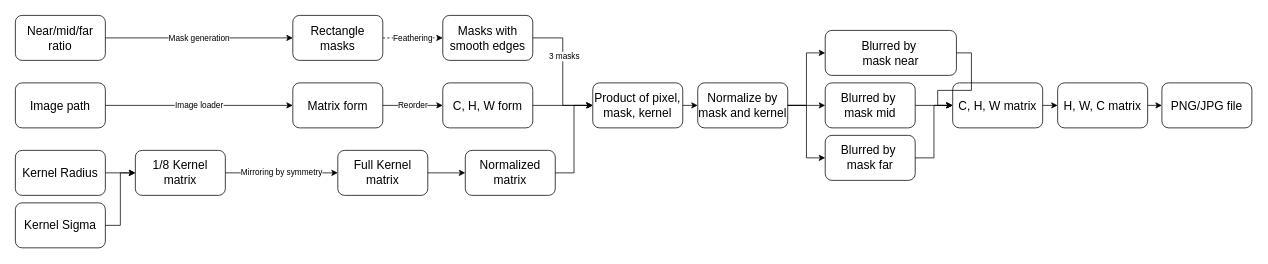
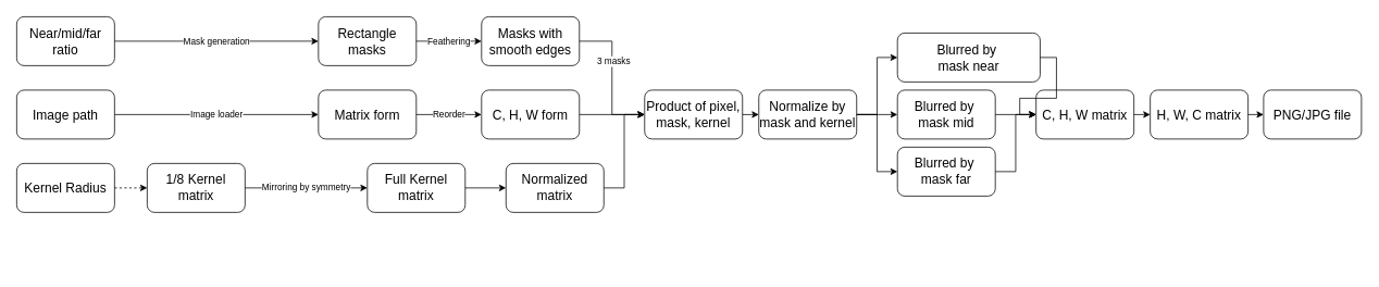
  <mxCell id="0" />
  <mxCell id="1" parent="0" />
  <mxCell id="2" value="Image loader" style="edgeStyle=orthogonalEdgeStyle;rounded=0;orthogonalLoop=1;jettySize=auto;html=1;exitX=1;exitY=0.5;exitDx=0;exitDy=0;entryX=0;entryY=0.5;entryDx=0;entryDy=0;" edge="1" parent="1" source="3" target="5"><mxGeometry relative="1" as="geometry" /></mxCell>
  <mxCell id="3" value="Image path" style="rounded=1;whiteSpace=wrap;html=1;fillColor=none;fontSize=16;" vertex="1" parent="1"><mxGeometry x="20" y="110" width="120" height="60" as="geometry" /></mxCell>
  <mxCell id="4" value="Reorder" style="edgeStyle=orthogonalEdgeStyle;rounded=0;orthogonalLoop=1;jettySize=auto;html=1;exitX=1;exitY=0.5;exitDx=0;exitDy=0;entryX=0;entryY=0.5;entryDx=0;entryDy=0;" edge="1" parent="1" source="5" target="7"><mxGeometry relative="1" as="geometry" /></mxCell>
  <mxCell id="5" value="Matrix form" style="rounded=1;whiteSpace=wrap;html=1;fillColor=none;fontSize=16;" vertex="1" parent="1"><mxGeometry x="390" y="110" width="120" height="60" as="geometry" /></mxCell>
  <mxCell id="6" style="edgeStyle=orthogonalEdgeStyle;rounded=0;orthogonalLoop=1;jettySize=auto;html=1;exitX=1;exitY=0.5;exitDx=0;exitDy=0;entryX=0;entryY=0.5;entryDx=0;entryDy=0;" edge="1" parent="1" source="7" target="19"><mxGeometry relative="1" as="geometry" /></mxCell>
  <mxCell id="7" value="C, H, W form" style="rounded=1;whiteSpace=wrap;html=1;fillColor=none;fontSize=16;" vertex="1" parent="1"><mxGeometry x="590" y="110" width="120" height="60" as="geometry" /></mxCell>
  <mxCell id="8" value="&lt;div&gt;Mirroring by symmetry&lt;/div&gt;" style="edgeStyle=orthogonalEdgeStyle;rounded=0;orthogonalLoop=1;jettySize=auto;html=1;exitX=1;exitY=0.5;exitDx=0;exitDy=0;entryX=0;entryY=0.5;entryDx=0;entryDy=0;" edge="1" parent="1" source="9" target="15"><mxGeometry relative="1" as="geometry" /></mxCell>
  <mxCell id="9" value="1/8 Kernel matrix" style="rounded=1;whiteSpace=wrap;html=1;fillColor=none;fontSize=16;" vertex="1" parent="1"><mxGeometry x="180" y="200" width="120" height="60" as="geometry" /></mxCell>
- <mxCell id="10" style="edgeStyle=orthogonalEdgeStyle;rounded=0;orthogonalLoop=1;jettySize=auto;html=1;exitX=1;exitY=0.5;exitDx=0;exitDy=0;entryX=0;entryY=0.5;entryDx=0;entryDy=0;" edge="1" parent="1" source="11" target="9"><mxGeometry relative="1" as="geometry" /></mxCell>
+ <mxCell id="10" style="edgeStyle=orthogonalEdgeStyle;rounded=0;orthogonalLoop=1;jettySize=auto;html=1;exitX=1;exitY=0.5;exitDx=0;exitDy=0;entryX=0;entryY=0.5;entryDx=0;entryDy=0;dashed=1;" edge="1" parent="1" source="11" target="9"><mxGeometry relative="1" as="geometry" /></mxCell>
  <mxCell id="11" value="Kernel Radius" style="rounded=1;whiteSpace=wrap;html=1;fillColor=none;fontSize=16;" vertex="1" parent="1"><mxGeometry x="20" y="200" width="120" height="60" as="geometry" /></mxCell>
- <mxCell id="12" style="edgeStyle=orthogonalEdgeStyle;rounded=0;orthogonalLoop=1;jettySize=auto;html=1;exitX=1;exitY=0.5;exitDx=0;exitDy=0;entryX=0;entryY=0.5;entryDx=0;entryDy=0;" edge="1" parent="1" source="13" target="9"><mxGeometry relative="1" as="geometry"><mxPoint x="170" y="230" as="targetPoint" /></mxGeometry></mxCell>
- <mxCell id="13" value="Kernel Sigma" style="rounded=1;whiteSpace=wrap;html=1;fillColor=none;fontSize=16;" vertex="1" parent="1"><mxGeometry x="20" y="270" width="120" height="60" as="geometry" /></mxCell>
  <mxCell id="14" style="edgeStyle=orthogonalEdgeStyle;rounded=0;orthogonalLoop=1;jettySize=auto;html=1;exitX=1;exitY=0.5;exitDx=0;exitDy=0;entryX=0;entryY=0.5;entryDx=0;entryDy=0;" edge="1" parent="1" source="15" target="17"><mxGeometry relative="1" as="geometry" /></mxCell>
  <mxCell id="15" value="Full Kernel matrix" style="rounded=1;whiteSpace=wrap;html=1;fillColor=none;fontSize=16;" vertex="1" parent="1"><mxGeometry x="450" y="200" width="120" height="60" as="geometry" /></mxCell>
  <mxCell id="16" style="edgeStyle=orthogonalEdgeStyle;rounded=0;orthogonalLoop=1;jettySize=auto;html=1;exitX=1;exitY=0.5;exitDx=0;exitDy=0;entryX=0;entryY=0.5;entryDx=0;entryDy=0;" edge="1" parent="1" source="17" target="19"><mxGeometry relative="1" as="geometry" /></mxCell>
  <mxCell id="17" value="Normalized matrix" style="rounded=1;whiteSpace=wrap;html=1;fillColor=none;fontSize=16;" vertex="1" parent="1"><mxGeometry x="620" y="200" width="120" height="60" as="geometry" /></mxCell>
  <mxCell id="18" style="edgeStyle=orthogonalEdgeStyle;rounded=0;orthogonalLoop=1;jettySize=auto;html=1;exitX=1;exitY=0.5;exitDx=0;exitDy=0;entryX=0;entryY=0.5;entryDx=0;entryDy=0;" edge="1" parent="1" source="19" target="23"><mxGeometry relative="1" as="geometry" /></mxCell>
  <mxCell id="19" value="Product of pixel, mask, kernel" style="rounded=1;whiteSpace=wrap;html=1;fillColor=none;fontSize=16;" vertex="1" parent="1"><mxGeometry x="790" y="110" width="120" height="60" as="geometry" /></mxCell>
  <mxCell id="20" style="edgeStyle=orthogonalEdgeStyle;rounded=0;orthogonalLoop=1;jettySize=auto;html=1;exitX=1;exitY=0.5;exitDx=0;exitDy=0;entryX=0;entryY=0.5;entryDx=0;entryDy=0;" edge="1" parent="1" source="23" target="34"><mxGeometry relative="1" as="geometry" /></mxCell>
  <mxCell id="21" style="edgeStyle=orthogonalEdgeStyle;rounded=0;orthogonalLoop=1;jettySize=auto;html=1;exitX=1;exitY=0.5;exitDx=0;exitDy=0;entryX=0;entryY=0.5;entryDx=0;entryDy=0;" edge="1" parent="1" source="23" target="36"><mxGeometry relative="1" as="geometry" /></mxCell>
  <mxCell id="22" style="edgeStyle=orthogonalEdgeStyle;rounded=0;orthogonalLoop=1;jettySize=auto;html=1;exitX=1;exitY=0.5;exitDx=0;exitDy=0;entryX=0;entryY=0.5;entryDx=0;entryDy=0;" edge="1" parent="1" source="23" target="38"><mxGeometry relative="1" as="geometry" /></mxCell>
  <mxCell id="23" value="Normalize by mask and kernel" style="rounded=1;whiteSpace=wrap;html=1;fillColor=none;fontSize=16;" vertex="1" parent="1"><mxGeometry x="930" y="110" width="120" height="60" as="geometry" /></mxCell>
  <mxCell id="24" style="edgeStyle=orthogonalEdgeStyle;rounded=0;orthogonalLoop=1;jettySize=auto;html=1;exitX=1;exitY=0.5;exitDx=0;exitDy=0;entryX=0;entryY=0.5;entryDx=0;entryDy=0;" edge="1" parent="1" source="25" target="40"><mxGeometry relative="1" as="geometry" /></mxCell>
  <mxCell id="25" value="C, H, W matrix" style="rounded=1;whiteSpace=wrap;html=1;fillColor=none;fontSize=16;" vertex="1" parent="1"><mxGeometry x="1270" y="110" width="120" height="60" as="geometry" /></mxCell>
  <mxCell id="26" value="Mask generation" style="edgeStyle=orthogonalEdgeStyle;rounded=0;orthogonalLoop=1;jettySize=auto;html=1;exitX=1;exitY=0.5;exitDx=0;exitDy=0;entryX=0;entryY=0.5;entryDx=0;entryDy=0;" edge="1" parent="1" source="27" target="29"><mxGeometry relative="1" as="geometry" /></mxCell>
  <mxCell id="27" value="Near/mid/far ratio" style="rounded=1;whiteSpace=wrap;html=1;fillColor=none;fontSize=16;" vertex="1" parent="1"><mxGeometry x="20" y="20" width="120" height="60" as="geometry" /></mxCell>
- <mxCell id="28" value="Feathering" style="edgeStyle=orthogonalEdgeStyle;rounded=0;orthogonalLoop=1;jettySize=auto;html=1;exitX=1;exitY=0.5;exitDx=0;exitDy=0;entryX=0;entryY=0.5;entryDx=0;entryDy=0;dashed=1;" edge="1" parent="1" source="29" target="32"><mxGeometry relative="1" as="geometry" /></mxCell>
+ <mxCell id="28" value="Feathering" style="edgeStyle=orthogonalEdgeStyle;rounded=0;orthogonalLoop=1;jettySize=auto;html=1;exitX=1;exitY=0.5;exitDx=0;exitDy=0;entryX=0;entryY=0.5;entryDx=0;entryDy=0;" edge="1" parent="1" source="29" target="32"><mxGeometry relative="1" as="geometry" /></mxCell>
  <mxCell id="29" value="Rectangle masks" style="rounded=1;whiteSpace=wrap;html=1;fillColor=none;fontSize=16;" vertex="1" parent="1"><mxGeometry x="390" y="20" width="120" height="60" as="geometry" /></mxCell>
  <mxCell id="30" style="edgeStyle=orthogonalEdgeStyle;rounded=0;orthogonalLoop=1;jettySize=auto;html=1;exitX=1;exitY=0.5;exitDx=0;exitDy=0;entryX=0;entryY=0.5;entryDx=0;entryDy=0;" edge="1" parent="1" source="32" target="19"><mxGeometry relative="1" as="geometry" /></mxCell>
  <mxCell id="31" value="&lt;div&gt;3 masks&lt;/div&gt;" style="edgeLabel;html=1;align=center;verticalAlign=middle;resizable=0;points=[];" vertex="1" connectable="0" parent="30"><mxGeometry x="-0.247" y="1" relative="1" as="geometry"><mxPoint as="offset" /></mxGeometry></mxCell>
  <mxCell id="32" value="Masks with smooth edges" style="rounded=1;whiteSpace=wrap;html=1;fillColor=none;fontSize=16;" vertex="1" parent="1"><mxGeometry x="590" y="20" width="120" height="60" as="geometry" /></mxCell>
  <mxCell id="33" style="edgeStyle=orthogonalEdgeStyle;rounded=0;orthogonalLoop=1;jettySize=auto;html=1;exitX=1;exitY=0.5;exitDx=0;exitDy=0;entryX=0;entryY=0.5;entryDx=0;entryDy=0;" edge="1" parent="1" source="34" target="25"><mxGeometry relative="1" as="geometry" /></mxCell>
  <mxCell id="34" value="&lt;div&gt;Blurred by&amp;nbsp;&lt;/div&gt;&lt;div&gt;mask near&lt;/div&gt;" style="rounded=1;whiteSpace=wrap;html=1;fillColor=none;fontSize=16;" vertex="1" parent="1"><mxGeometry x="1100" y="40" width="175" height="60" as="geometry" /></mxCell>
  <mxCell id="35" style="edgeStyle=orthogonalEdgeStyle;rounded=0;orthogonalLoop=1;jettySize=auto;html=1;exitX=1;exitY=0.5;exitDx=0;exitDy=0;entryX=0;entryY=0.5;entryDx=0;entryDy=0;" edge="1" parent="1" source="36" target="25"><mxGeometry relative="1" as="geometry" /></mxCell>
  <mxCell id="36" value="&lt;div&gt;Blurred by&amp;nbsp;&lt;/div&gt;&lt;div&gt;mask mid&lt;br&gt;&lt;/div&gt;" style="rounded=1;whiteSpace=wrap;html=1;fillColor=none;fontSize=16;" vertex="1" parent="1"><mxGeometry x="1100" y="110" width="120" height="60" as="geometry" /></mxCell>
  <mxCell id="37" style="edgeStyle=orthogonalEdgeStyle;rounded=0;orthogonalLoop=1;jettySize=auto;html=1;exitX=1;exitY=0.5;exitDx=0;exitDy=0;entryX=0;entryY=0.5;entryDx=0;entryDy=0;" edge="1" parent="1" source="38" target="25"><mxGeometry relative="1" as="geometry" /></mxCell>
  <mxCell id="38" value="&lt;div&gt;Blurred by&amp;nbsp;&lt;/div&gt;&lt;div&gt;mask far&lt;br&gt;&lt;/div&gt;" style="rounded=1;whiteSpace=wrap;html=1;fillColor=none;fontSize=16;" vertex="1" parent="1"><mxGeometry x="1100" y="180" width="120" height="60" as="geometry" /></mxCell>
  <mxCell id="39" style="edgeStyle=orthogonalEdgeStyle;rounded=0;orthogonalLoop=1;jettySize=auto;html=1;exitX=1;exitY=0.5;exitDx=0;exitDy=0;entryX=0;entryY=0.5;entryDx=0;entryDy=0;" edge="1" parent="1" source="40" target="41"><mxGeometry relative="1" as="geometry" /></mxCell>
  <mxCell id="40" value="H, W, C matrix" style="rounded=1;whiteSpace=wrap;html=1;fillColor=none;fontSize=16;" vertex="1" parent="1"><mxGeometry x="1410" y="110" width="120" height="60" as="geometry" /></mxCell>
  <mxCell id="41" value="PNG/JPG file" style="rounded=1;whiteSpace=wrap;html=1;fillColor=none;fontSize=16;" vertex="1" parent="1"><mxGeometry x="1549" y="110" width="120" height="60" as="geometry" /></mxCell>
